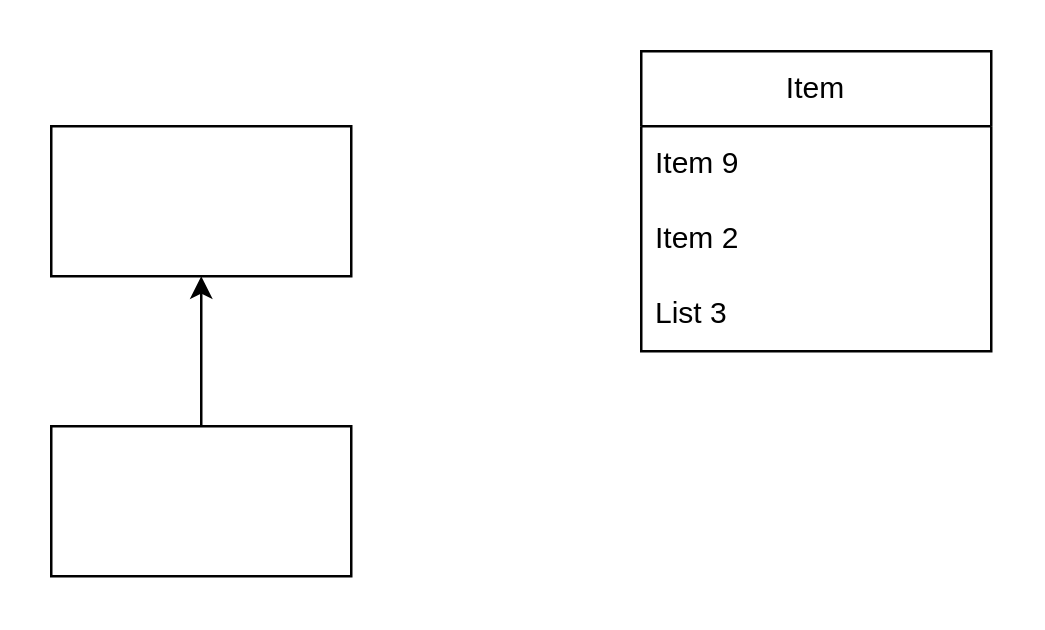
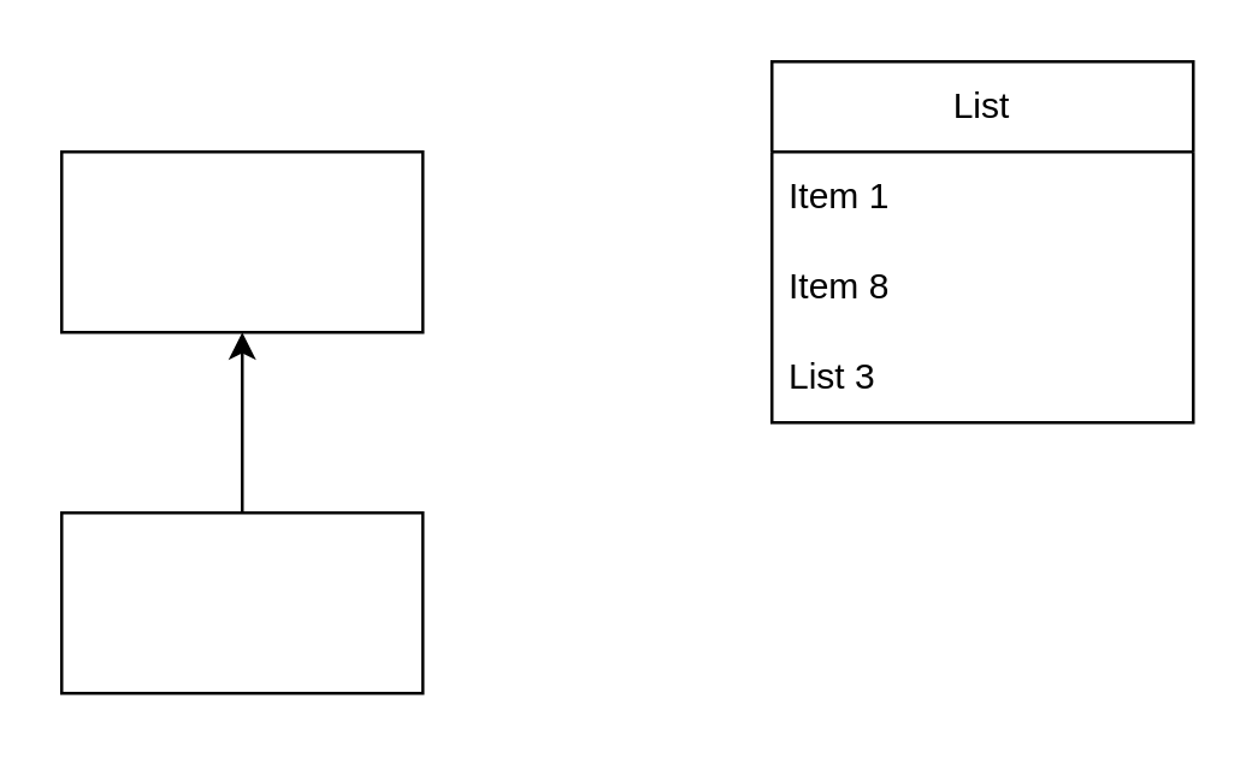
  <mxCell id="0" />
  <mxCell id="1" parent="0" />
  <mxCell id="2" value="" style="rounded=0;whiteSpace=wrap;html=1;" vertex="1" parent="1"><mxGeometry x="20" y="50" width="120" height="60" as="geometry" /></mxCell>
  <mxCell id="3" value="" style="rounded=0;whiteSpace=wrap;html=1;" vertex="1" parent="1"><mxGeometry x="20" y="170" width="120" height="60" as="geometry" /></mxCell>
  <mxCell id="4" value="" style="endArrow=classic;html=1;rounded=0;entryX=0.5;entryY=1;entryDx=0;entryDy=0;exitX=0.5;exitY=0;exitDx=0;exitDy=0;" edge="1" parent="1" source="3" target="2"><mxGeometry width="50" height="50" relative="1" as="geometry"><mxPoint x="116" y="180" as="sourcePoint" /><mxPoint x="166" y="130" as="targetPoint" /></mxGeometry></mxCell>
- <mxCell id="5" value="Item" style="swimlane;fontStyle=0;childLayout=stackLayout;horizontal=1;startSize=30;horizontalStack=0;resizeParent=1;resizeParentMax=0;resizeLast=0;collapsible=1;marginBottom=0;whiteSpace=wrap;html=1;" vertex="1" parent="1"><mxGeometry x="256" y="20" width="140" height="120" as="geometry" /></mxCell>
- <mxCell id="6" value="Item 9" style="text;strokeColor=none;fillColor=none;align=left;verticalAlign=middle;spacingLeft=4;spacingRight=4;overflow=hidden;points=[[0,0.5],[1,0.5]];portConstraint=eastwest;rotatable=0;whiteSpace=wrap;html=1;" vertex="1" parent="5"><mxGeometry y="30" width="140" height="30" as="geometry" /></mxCell>
- <mxCell id="7" value="Item 2" style="text;strokeColor=none;fillColor=none;align=left;verticalAlign=middle;spacingLeft=4;spacingRight=4;overflow=hidden;points=[[0,0.5],[1,0.5]];portConstraint=eastwest;rotatable=0;whiteSpace=wrap;html=1;" vertex="1" parent="5"><mxGeometry y="60" width="140" height="30" as="geometry" /></mxCell>
+ <mxCell id="5" value="List" style="swimlane;fontStyle=0;childLayout=stackLayout;horizontal=1;startSize=30;horizontalStack=0;resizeParent=1;resizeParentMax=0;resizeLast=0;collapsible=1;marginBottom=0;whiteSpace=wrap;html=1;" vertex="1" parent="1"><mxGeometry x="256" y="20" width="140" height="120" as="geometry" /></mxCell>
+ <mxCell id="6" value="Item 1" style="text;strokeColor=none;fillColor=none;align=left;verticalAlign=middle;spacingLeft=4;spacingRight=4;overflow=hidden;points=[[0,0.5],[1,0.5]];portConstraint=eastwest;rotatable=0;whiteSpace=wrap;html=1;" vertex="1" parent="5"><mxGeometry y="30" width="140" height="30" as="geometry" /></mxCell>
+ <mxCell id="7" value="Item 8" style="text;strokeColor=none;fillColor=none;align=left;verticalAlign=middle;spacingLeft=4;spacingRight=4;overflow=hidden;points=[[0,0.5],[1,0.5]];portConstraint=eastwest;rotatable=0;whiteSpace=wrap;html=1;" vertex="1" parent="5"><mxGeometry y="60" width="140" height="30" as="geometry" /></mxCell>
  <mxCell id="8" value="List 3" style="text;strokeColor=none;fillColor=none;align=left;verticalAlign=middle;spacingLeft=4;spacingRight=4;overflow=hidden;points=[[0,0.5],[1,0.5]];portConstraint=eastwest;rotatable=0;whiteSpace=wrap;html=1;" vertex="1" parent="5"><mxGeometry y="90" width="140" height="30" as="geometry" /></mxCell>
